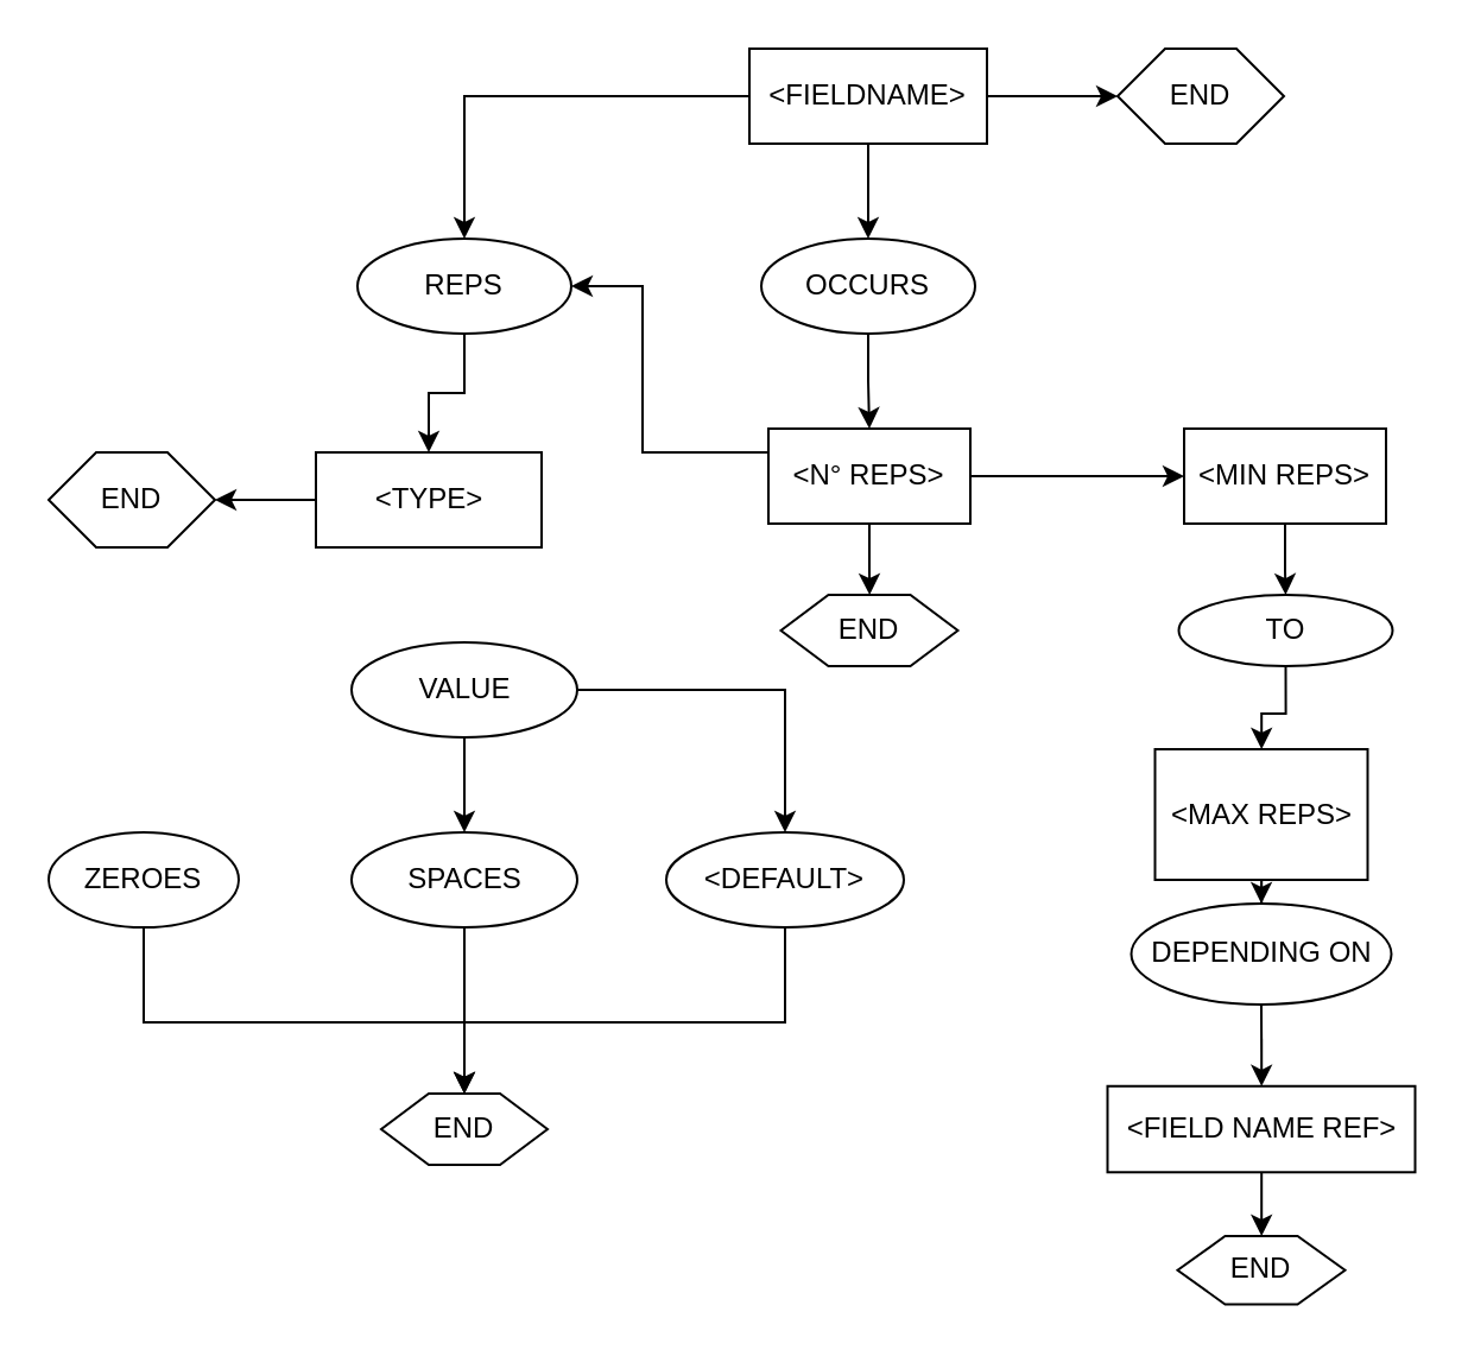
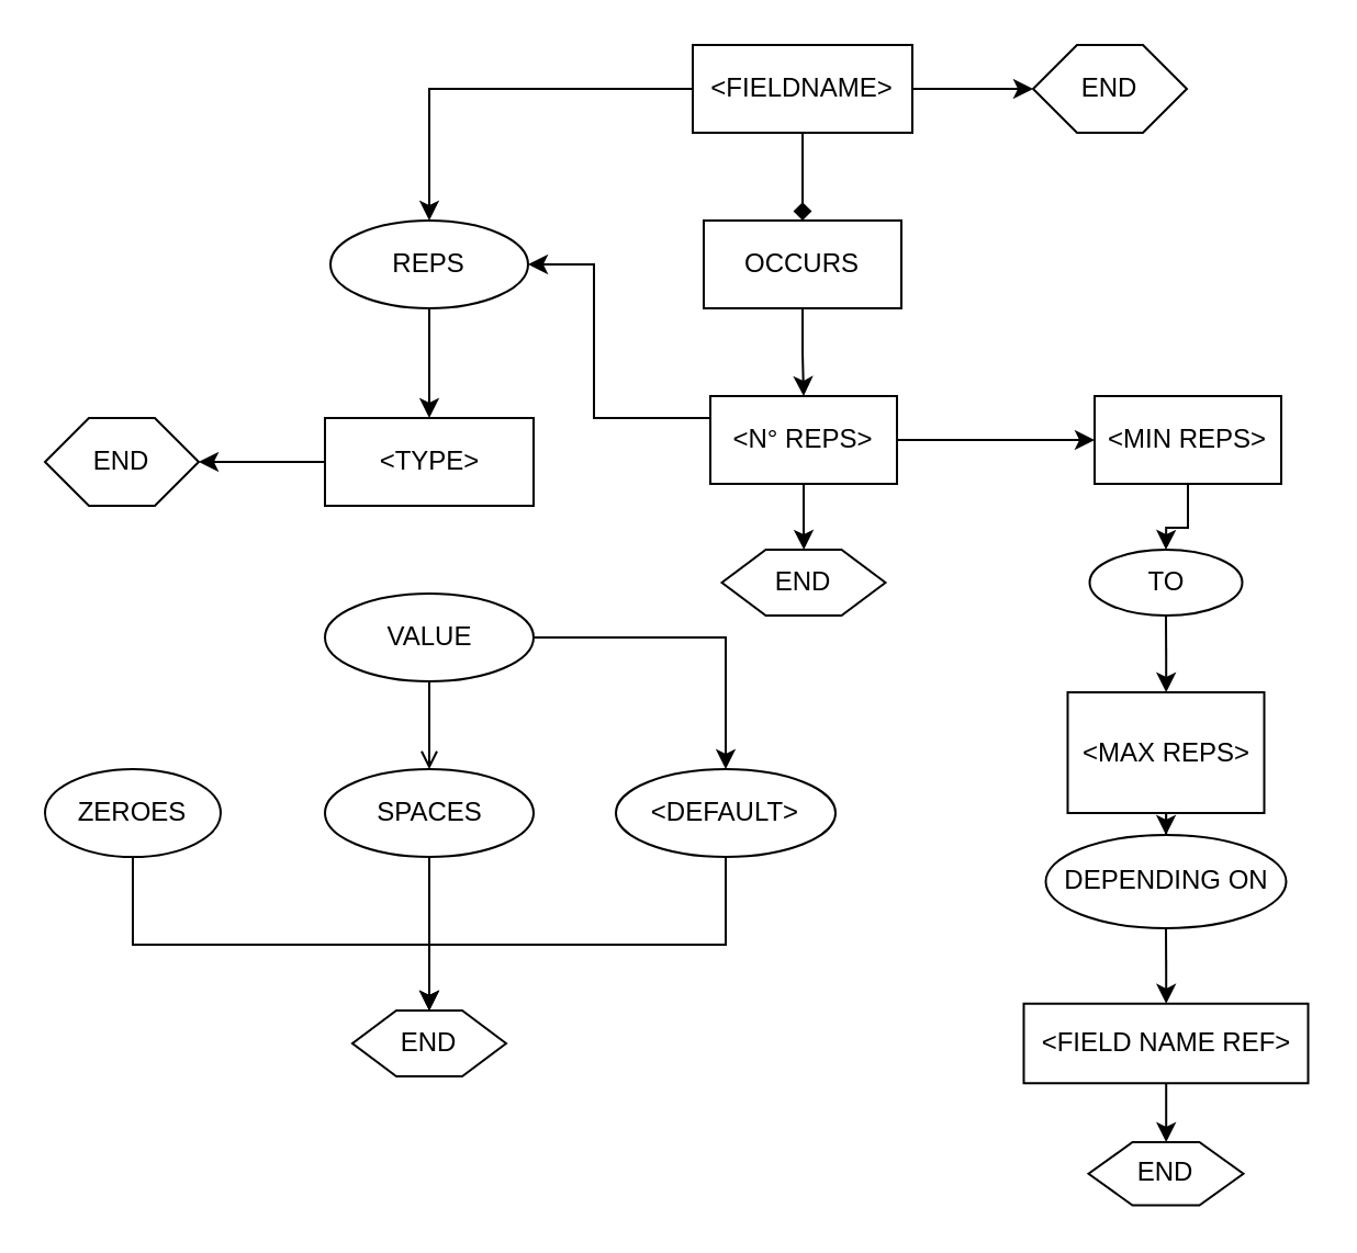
  <mxCell id="0" />
  <mxCell id="1" parent="0" />
  <mxCell id="2" value="" style="edgeStyle=orthogonalEdgeStyle;rounded=0;orthogonalLoop=1;jettySize=auto;html=1;" edge="1" parent="1" source="5" target="7"><mxGeometry relative="1" as="geometry" /></mxCell>
- <mxCell id="3" value="" style="edgeStyle=orthogonalEdgeStyle;rounded=0;orthogonalLoop=1;jettySize=auto;html=1;" edge="1" parent="1" source="5" target="9"><mxGeometry relative="1" as="geometry" /></mxCell>
+ <mxCell id="3" value="" style="edgeStyle=orthogonalEdgeStyle;rounded=0;orthogonalLoop=1;jettySize=auto;html=1;endArrow=diamond;" edge="1" parent="1" source="5" target="9"><mxGeometry relative="1" as="geometry" /></mxCell>
  <mxCell id="4" style="edgeStyle=orthogonalEdgeStyle;rounded=0;orthogonalLoop=1;jettySize=auto;html=1;entryX=0;entryY=0.5;entryDx=0;entryDy=0;" edge="1" parent="1" source="5" target="26"><mxGeometry relative="1" as="geometry" /></mxCell>
  <mxCell id="5" value="&amp;lt;FIELDNAME&amp;gt;" style="rounded=0;whiteSpace=wrap;html=1;" vertex="1" parent="1"><mxGeometry x="315" y="20" width="100" height="40" as="geometry" /></mxCell>
  <mxCell id="6" value="" style="edgeStyle=orthogonalEdgeStyle;rounded=0;orthogonalLoop=1;jettySize=auto;html=1;" edge="1" parent="1" source="7" target="15"><mxGeometry relative="1" as="geometry" /></mxCell>
  <mxCell id="7" value="REPS" style="ellipse;whiteSpace=wrap;html=1;rounded=0;" vertex="1" parent="1"><mxGeometry x="150" y="100" width="90" height="40" as="geometry" /></mxCell>
  <mxCell id="8" value="" style="edgeStyle=orthogonalEdgeStyle;rounded=0;orthogonalLoop=1;jettySize=auto;html=1;" edge="1" parent="1" source="9" target="13"><mxGeometry relative="1" as="geometry" /></mxCell>
- <mxCell id="9" value="OCCURS" style="ellipse;whiteSpace=wrap;html=1;rounded=0;" vertex="1" parent="1"><mxGeometry x="320" y="100" width="90" height="40" as="geometry" /></mxCell>
+ <mxCell id="9" value="OCCURS" style="whiteSpace=wrap;html=1;rounded=0;" vertex="1" parent="1"><mxGeometry x="320" y="100" width="90" height="40" as="geometry" /></mxCell>
  <mxCell id="10" style="edgeStyle=orthogonalEdgeStyle;rounded=0;orthogonalLoop=1;jettySize=auto;html=1;entryX=1;entryY=0.5;entryDx=0;entryDy=0;" edge="1" parent="1" source="13" target="7"><mxGeometry relative="1" as="geometry"><Array as="points"><mxPoint x="270" y="190" /><mxPoint x="270" y="120" /></Array></mxGeometry></mxCell>
  <mxCell id="11" value="" style="edgeStyle=orthogonalEdgeStyle;rounded=0;orthogonalLoop=1;jettySize=auto;html=1;" edge="1" parent="1" source="13" target="27"><mxGeometry relative="1" as="geometry" /></mxCell>
  <mxCell id="12" value="" style="edgeStyle=orthogonalEdgeStyle;rounded=0;orthogonalLoop=1;jettySize=auto;html=1;" edge="1" parent="1" source="13" target="30"><mxGeometry relative="1" as="geometry" /></mxCell>
  <mxCell id="13" value="&amp;lt;N° REPS&amp;gt;" style="whiteSpace=wrap;html=1;rounded=0;" vertex="1" parent="1"><mxGeometry x="323" y="180" width="85" height="40" as="geometry" /></mxCell>
  <mxCell id="14" value="" style="edgeStyle=orthogonalEdgeStyle;rounded=0;orthogonalLoop=1;jettySize=auto;html=1;" edge="1" parent="1" source="15" target="25"><mxGeometry relative="1" as="geometry" /></mxCell>
- <mxCell id="15" value="&amp;lt;TYPE&amp;gt;" style="whiteSpace=wrap;html=1;rounded=0;" vertex="1" parent="1"><mxGeometry x="132.5" y="190" width="95" height="40" as="geometry" /></mxCell>
- <mxCell id="16" value="" style="edgeStyle=orthogonalEdgeStyle;rounded=0;orthogonalLoop=1;jettySize=auto;html=1;" edge="1" parent="1" source="18" target="22"><mxGeometry relative="1" as="geometry" /></mxCell>
+ <mxCell id="15" value="&amp;lt;TYPE&amp;gt;" style="whiteSpace=wrap;html=1;rounded=0;" vertex="1" parent="1"><mxGeometry x="147.5" y="190" width="95" height="40" as="geometry" /></mxCell>
+ <mxCell id="16" value="" style="edgeStyle=orthogonalEdgeStyle;rounded=0;orthogonalLoop=1;jettySize=auto;html=1;endArrow=open;" edge="1" parent="1" source="18" target="22"><mxGeometry relative="1" as="geometry" /></mxCell>
  <mxCell id="17" value="" style="edgeStyle=orthogonalEdgeStyle;rounded=0;orthogonalLoop=1;jettySize=auto;html=1;" edge="1" parent="1" source="18" target="24"><mxGeometry relative="1" as="geometry" /></mxCell>
  <mxCell id="18" value="VALUE" style="ellipse;whiteSpace=wrap;html=1;rounded=0;" vertex="1" parent="1"><mxGeometry x="147.5" y="270" width="95" height="40" as="geometry" /></mxCell>
  <mxCell id="19" value="" style="edgeStyle=orthogonalEdgeStyle;rounded=0;orthogonalLoop=1;jettySize=auto;html=1;" edge="1" parent="1" source="20" target="28"><mxGeometry relative="1" as="geometry"><Array as="points"><mxPoint x="60" y="430" /><mxPoint x="195" y="430" /></Array></mxGeometry></mxCell>
  <mxCell id="20" value="ZEROES" style="ellipse;whiteSpace=wrap;html=1;rounded=0;" vertex="1" parent="1"><mxGeometry x="20" y="350" width="80" height="40" as="geometry" /></mxCell>
  <mxCell id="21" style="edgeStyle=orthogonalEdgeStyle;rounded=0;orthogonalLoop=1;jettySize=auto;html=1;entryX=0.5;entryY=0;entryDx=0;entryDy=0;" edge="1" parent="1" source="22" target="28"><mxGeometry relative="1" as="geometry" /></mxCell>
  <mxCell id="22" value="SPACES" style="ellipse;whiteSpace=wrap;html=1;rounded=0;" vertex="1" parent="1"><mxGeometry x="147.5" y="350" width="95" height="40" as="geometry" /></mxCell>
  <mxCell id="23" style="edgeStyle=orthogonalEdgeStyle;rounded=0;orthogonalLoop=1;jettySize=auto;html=1;entryX=0.5;entryY=0;entryDx=0;entryDy=0;" edge="1" parent="1" source="24" target="28"><mxGeometry relative="1" as="geometry"><Array as="points"><mxPoint x="330" y="430" /><mxPoint x="195" y="430" /></Array></mxGeometry></mxCell>
  <mxCell id="24" value="&amp;lt;DEFAULT&amp;gt;" style="ellipse;whiteSpace=wrap;html=1;rounded=0;" vertex="1" parent="1"><mxGeometry x="280" y="350" width="100" height="40" as="geometry" /></mxCell>
  <mxCell id="25" value="END" style="shape=hexagon;perimeter=hexagonPerimeter2;whiteSpace=wrap;html=1;fixedSize=1;rounded=0;" vertex="1" parent="1"><mxGeometry x="20" y="190" width="70" height="40" as="geometry" /></mxCell>
  <mxCell id="26" value="END" style="shape=hexagon;perimeter=hexagonPerimeter2;whiteSpace=wrap;html=1;fixedSize=1;rounded=0;" vertex="1" parent="1"><mxGeometry x="470" y="20" width="70" height="40" as="geometry" /></mxCell>
  <mxCell id="27" value="END" style="shape=hexagon;perimeter=hexagonPerimeter2;whiteSpace=wrap;html=1;fixedSize=1;rounded=0;" vertex="1" parent="1"><mxGeometry x="328.25" y="250" width="74.5" height="30" as="geometry" /></mxCell>
  <mxCell id="28" value="END" style="shape=hexagon;perimeter=hexagonPerimeter2;whiteSpace=wrap;html=1;fixedSize=1;rounded=0;" vertex="1" parent="1"><mxGeometry x="160" y="460" width="70" height="30" as="geometry" /></mxCell>
  <mxCell id="29" value="" style="edgeStyle=orthogonalEdgeStyle;rounded=0;orthogonalLoop=1;jettySize=auto;html=1;" edge="1" parent="1" source="30" target="32"><mxGeometry relative="1" as="geometry" /></mxCell>
  <mxCell id="30" value="&amp;lt;MIN REPS&amp;gt;" style="whiteSpace=wrap;html=1;rounded=0;" vertex="1" parent="1"><mxGeometry x="498" y="180" width="85" height="40" as="geometry" /></mxCell>
  <mxCell id="31" value="" style="edgeStyle=orthogonalEdgeStyle;rounded=0;orthogonalLoop=1;jettySize=auto;html=1;" edge="1" parent="1" source="32" target="34"><mxGeometry relative="1" as="geometry" /></mxCell>
- <mxCell id="32" value="TO" style="ellipse;whiteSpace=wrap;html=1;rounded=0;" vertex="1" parent="1"><mxGeometry x="495.75" y="250" width="90" height="30" as="geometry" /></mxCell>
+ <mxCell id="32" value="TO" style="ellipse;whiteSpace=wrap;html=1;rounded=0;" vertex="1" parent="1"><mxGeometry x="495.75" y="250" width="69.5" height="30" as="geometry" /></mxCell>
  <mxCell id="33" value="" style="edgeStyle=orthogonalEdgeStyle;rounded=0;orthogonalLoop=1;jettySize=auto;html=1;" edge="1" parent="1" source="34" target="36"><mxGeometry relative="1" as="geometry" /></mxCell>
  <mxCell id="34" value="&amp;lt;MAX REPS&amp;gt;" style="whiteSpace=wrap;html=1;rounded=0;" vertex="1" parent="1"><mxGeometry x="485.75" y="315" width="89.5" height="55" as="geometry" /></mxCell>
  <mxCell id="35" value="" style="edgeStyle=orthogonalEdgeStyle;rounded=0;orthogonalLoop=1;jettySize=auto;html=1;" edge="1" parent="1" source="36" target="38"><mxGeometry relative="1" as="geometry" /></mxCell>
  <mxCell id="36" value="DEPENDING ON" style="ellipse;whiteSpace=wrap;html=1;rounded=0;" vertex="1" parent="1"><mxGeometry x="475.75" y="380" width="109.5" height="42.5" as="geometry" /></mxCell>
  <mxCell id="37" value="" style="edgeStyle=orthogonalEdgeStyle;rounded=0;orthogonalLoop=1;jettySize=auto;html=1;" edge="1" parent="1" source="38" target="39"><mxGeometry relative="1" as="geometry" /></mxCell>
  <mxCell id="38" value="&amp;lt;FIELD NAME REF&amp;gt;" style="whiteSpace=wrap;html=1;rounded=0;" vertex="1" parent="1"><mxGeometry x="465.75" y="456.88" width="129.5" height="36.25" as="geometry" /></mxCell>
  <mxCell id="39" value="END" style="shape=hexagon;perimeter=hexagonPerimeter2;whiteSpace=wrap;html=1;fixedSize=1;rounded=0;" vertex="1" parent="1"><mxGeometry x="495.25" y="520" width="70.5" height="28.75" as="geometry" /></mxCell>
